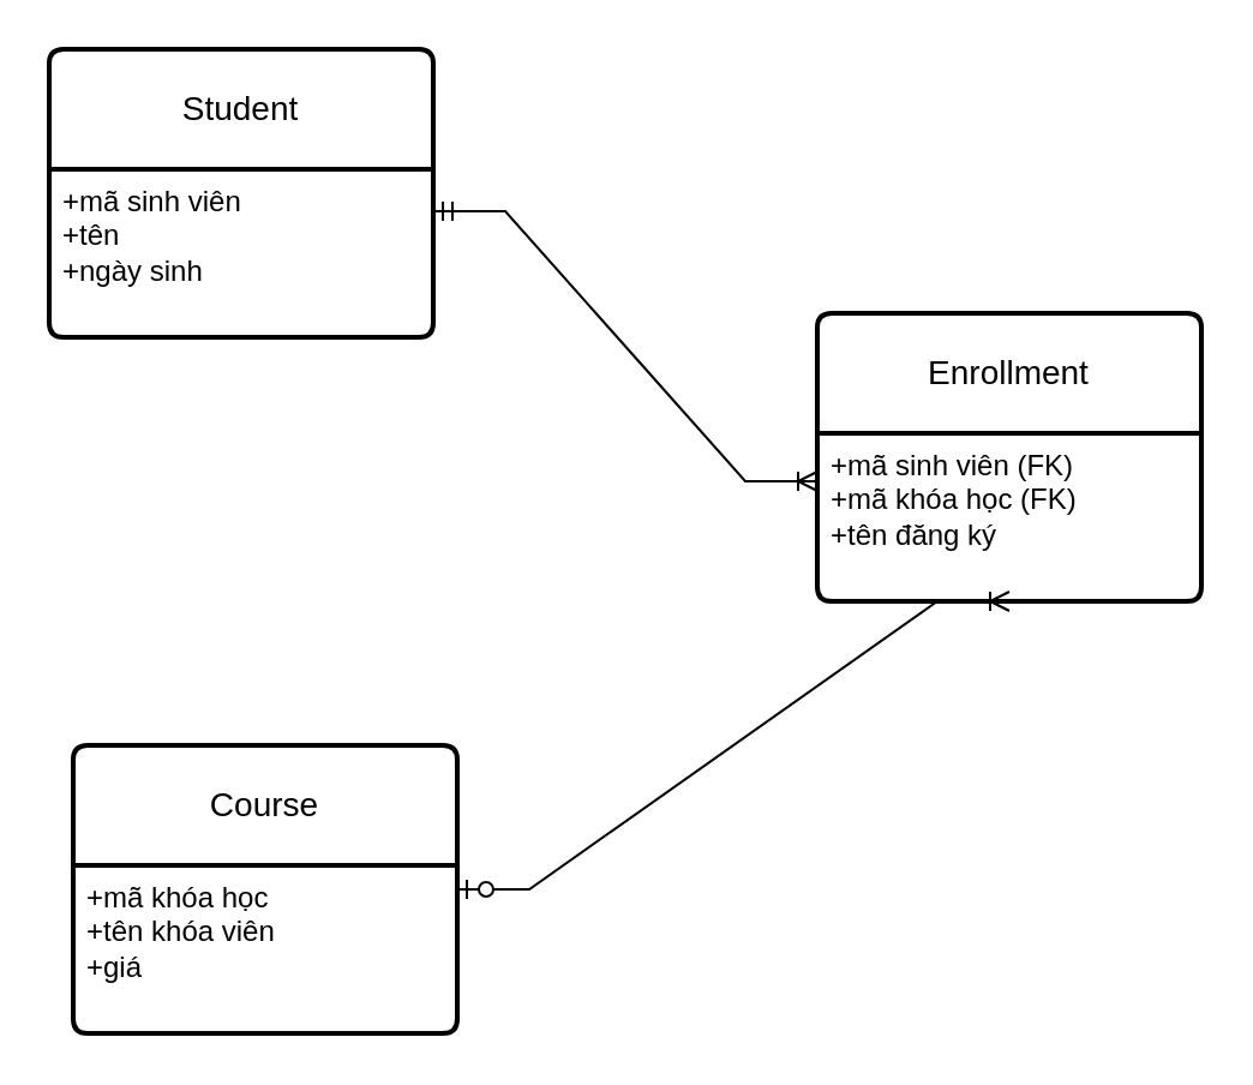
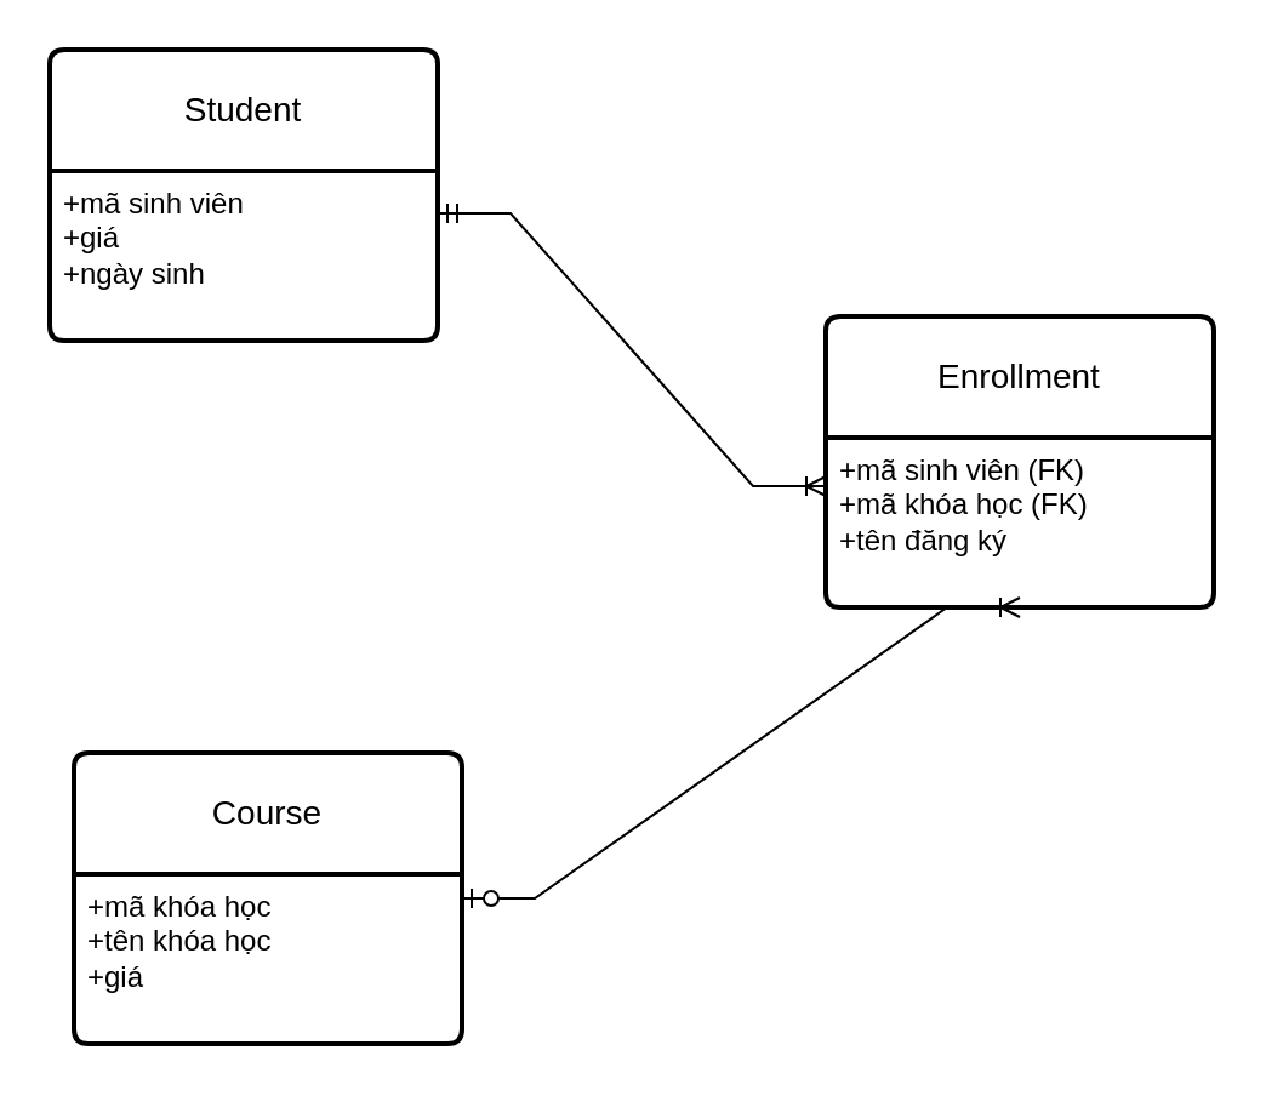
  <mxCell id="0" />
  <mxCell id="1" parent="0" />
  <mxCell id="2" value="Student" style="swimlane;childLayout=stackLayout;horizontal=1;startSize=50;horizontalStack=0;rounded=1;fontSize=14;fontStyle=0;strokeWidth=2;resizeParent=0;resizeLast=1;shadow=0;dashed=0;align=center;arcSize=4;whiteSpace=wrap;html=1;" vertex="1" parent="1"><mxGeometry x="20" y="20" width="160" height="120" as="geometry" /></mxCell>
- <mxCell id="3" value="+mã sinh viên&lt;br&gt;+tên&lt;br&gt;+ngày sinh" style="align=left;strokeColor=none;fillColor=none;spacingLeft=4;fontSize=12;verticalAlign=top;resizable=0;rotatable=0;part=1;html=1;" vertex="1" parent="2"><mxGeometry y="50" width="160" height="70" as="geometry" /></mxCell>
+ <mxCell id="3" value="+mã sinh viên&lt;br&gt;+giá&lt;br&gt;+ngày sinh" style="align=left;strokeColor=none;fillColor=none;spacingLeft=4;fontSize=12;verticalAlign=top;resizable=0;rotatable=0;part=1;html=1;" vertex="1" parent="2"><mxGeometry y="50" width="160" height="70" as="geometry" /></mxCell>
  <mxCell id="4" value="Course" style="swimlane;childLayout=stackLayout;horizontal=1;startSize=50;horizontalStack=0;rounded=1;fontSize=14;fontStyle=0;strokeWidth=2;resizeParent=0;resizeLast=1;shadow=0;dashed=0;align=center;arcSize=4;whiteSpace=wrap;html=1;" vertex="1" parent="1"><mxGeometry x="30" y="310" width="160" height="120" as="geometry" /></mxCell>
- <mxCell id="5" value="+mã khóa học&lt;br&gt;+tên khóa viên&lt;br&gt;+giá" style="align=left;strokeColor=none;fillColor=none;spacingLeft=4;fontSize=12;verticalAlign=top;resizable=0;rotatable=0;part=1;html=1;" vertex="1" parent="4"><mxGeometry y="50" width="160" height="70" as="geometry" /></mxCell>
+ <mxCell id="5" value="+mã khóa học&lt;br&gt;+tên khóa học&lt;br&gt;+giá" style="align=left;strokeColor=none;fillColor=none;spacingLeft=4;fontSize=12;verticalAlign=top;resizable=0;rotatable=0;part=1;html=1;" vertex="1" parent="4"><mxGeometry y="50" width="160" height="70" as="geometry" /></mxCell>
  <mxCell id="6" value="Enrollment" style="swimlane;childLayout=stackLayout;horizontal=1;startSize=50;horizontalStack=0;rounded=1;fontSize=14;fontStyle=0;strokeWidth=2;resizeParent=0;resizeLast=1;shadow=0;dashed=0;align=center;arcSize=4;whiteSpace=wrap;html=1;" vertex="1" parent="1"><mxGeometry x="340" y="130" width="160" height="120" as="geometry" /></mxCell>
  <mxCell id="7" value="+mã sinh viên (FK)&lt;br&gt;+mã khóa học (FK)&lt;br&gt;+tên đăng ký" style="align=left;strokeColor=none;fillColor=none;spacingLeft=4;fontSize=12;verticalAlign=top;resizable=0;rotatable=0;part=1;html=1;" vertex="1" parent="6"><mxGeometry y="50" width="160" height="70" as="geometry" /></mxCell>
  <mxCell id="8" value="" style="edgeStyle=entityRelationEdgeStyle;fontSize=12;html=1;endArrow=ERoneToMany;startArrow=ERmandOne;rounded=0;exitX=1;exitY=0.25;exitDx=0;exitDy=0;" edge="1" parent="1" source="3"><mxGeometry width="100" height="100" relative="1" as="geometry"><mxPoint x="210" y="340" as="sourcePoint" /><mxPoint x="340" y="200" as="targetPoint" /></mxGeometry></mxCell>
  <mxCell id="9" value="" style="edgeStyle=entityRelationEdgeStyle;fontSize=12;html=1;endArrow=ERoneToMany;startArrow=ERzeroToOne;rounded=0;entryX=0.5;entryY=1;entryDx=0;entryDy=0;" edge="1" parent="1" target="7"><mxGeometry width="100" height="100" relative="1" as="geometry"><mxPoint x="190" y="370" as="sourcePoint" /><mxPoint x="400" y="280" as="targetPoint" /></mxGeometry></mxCell>
